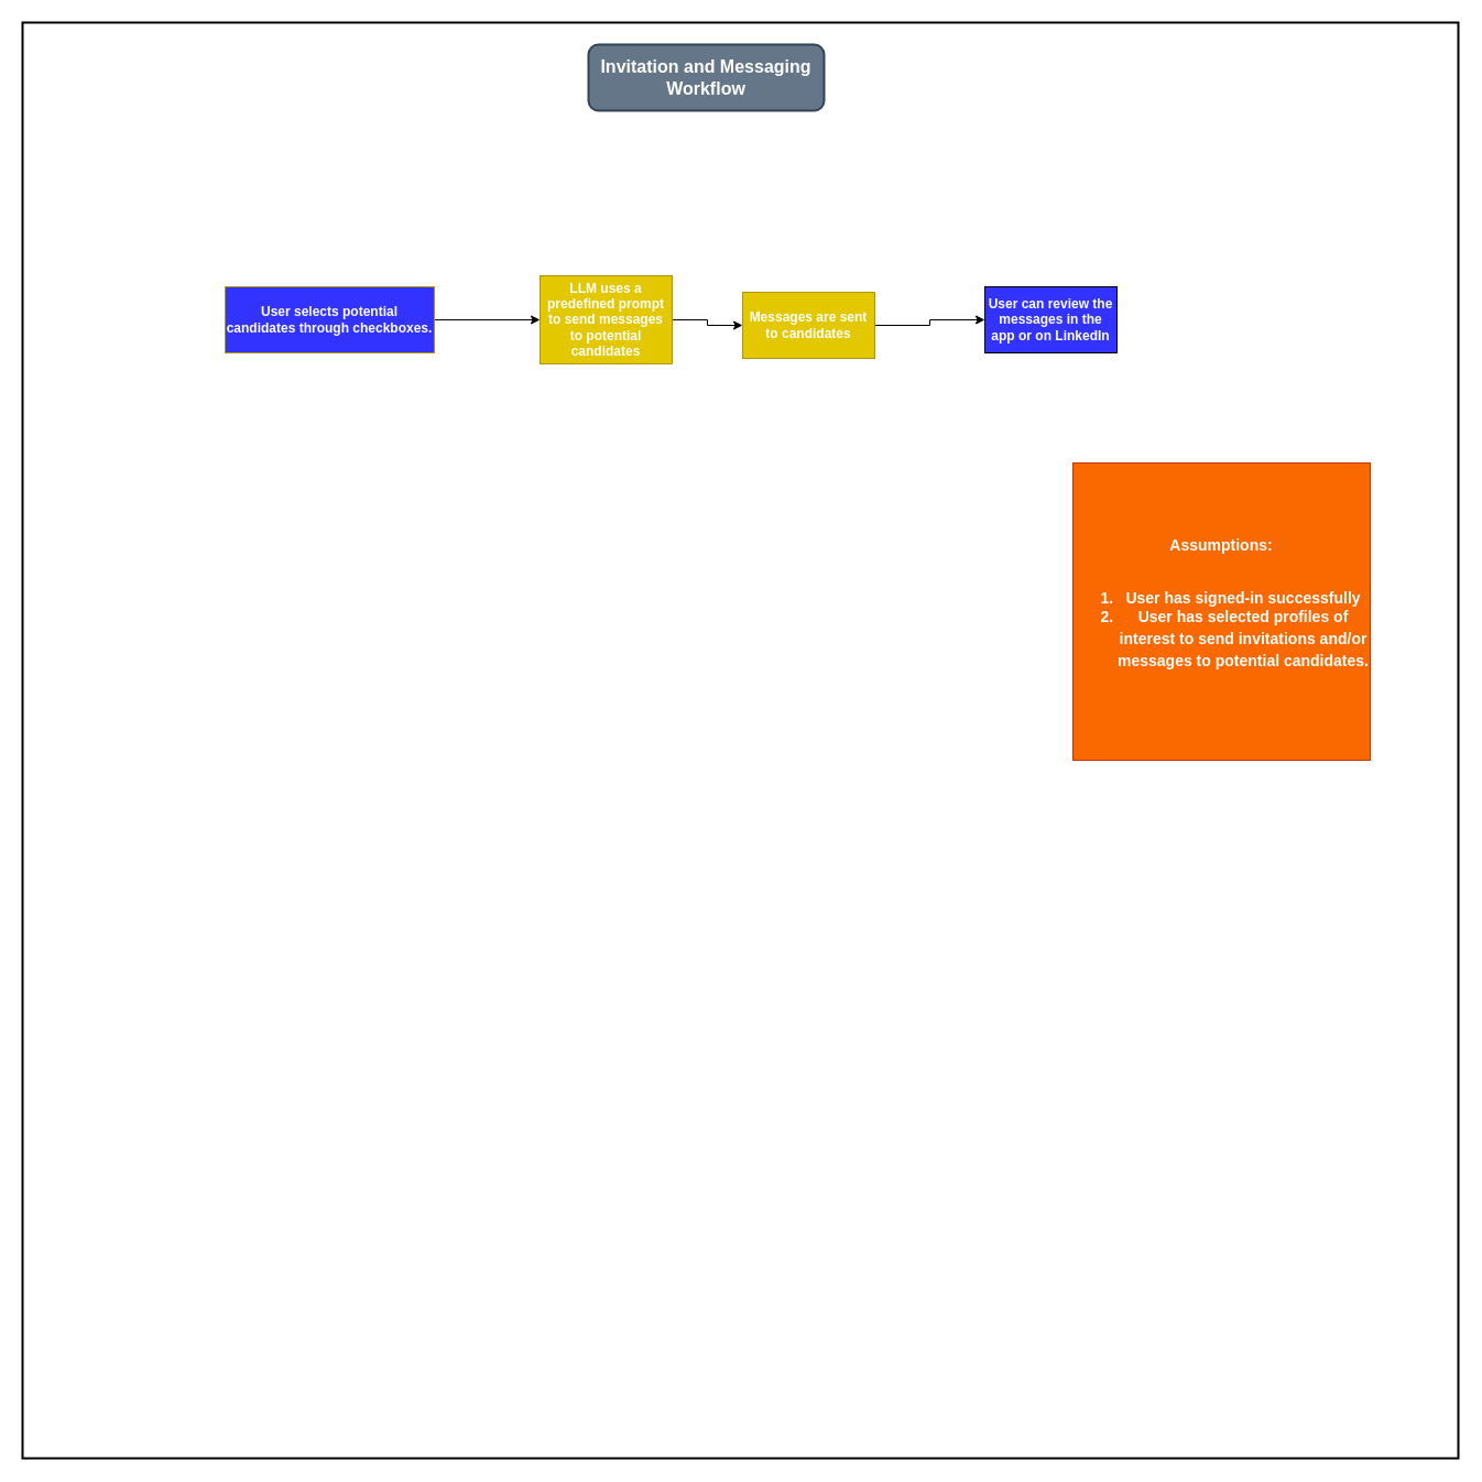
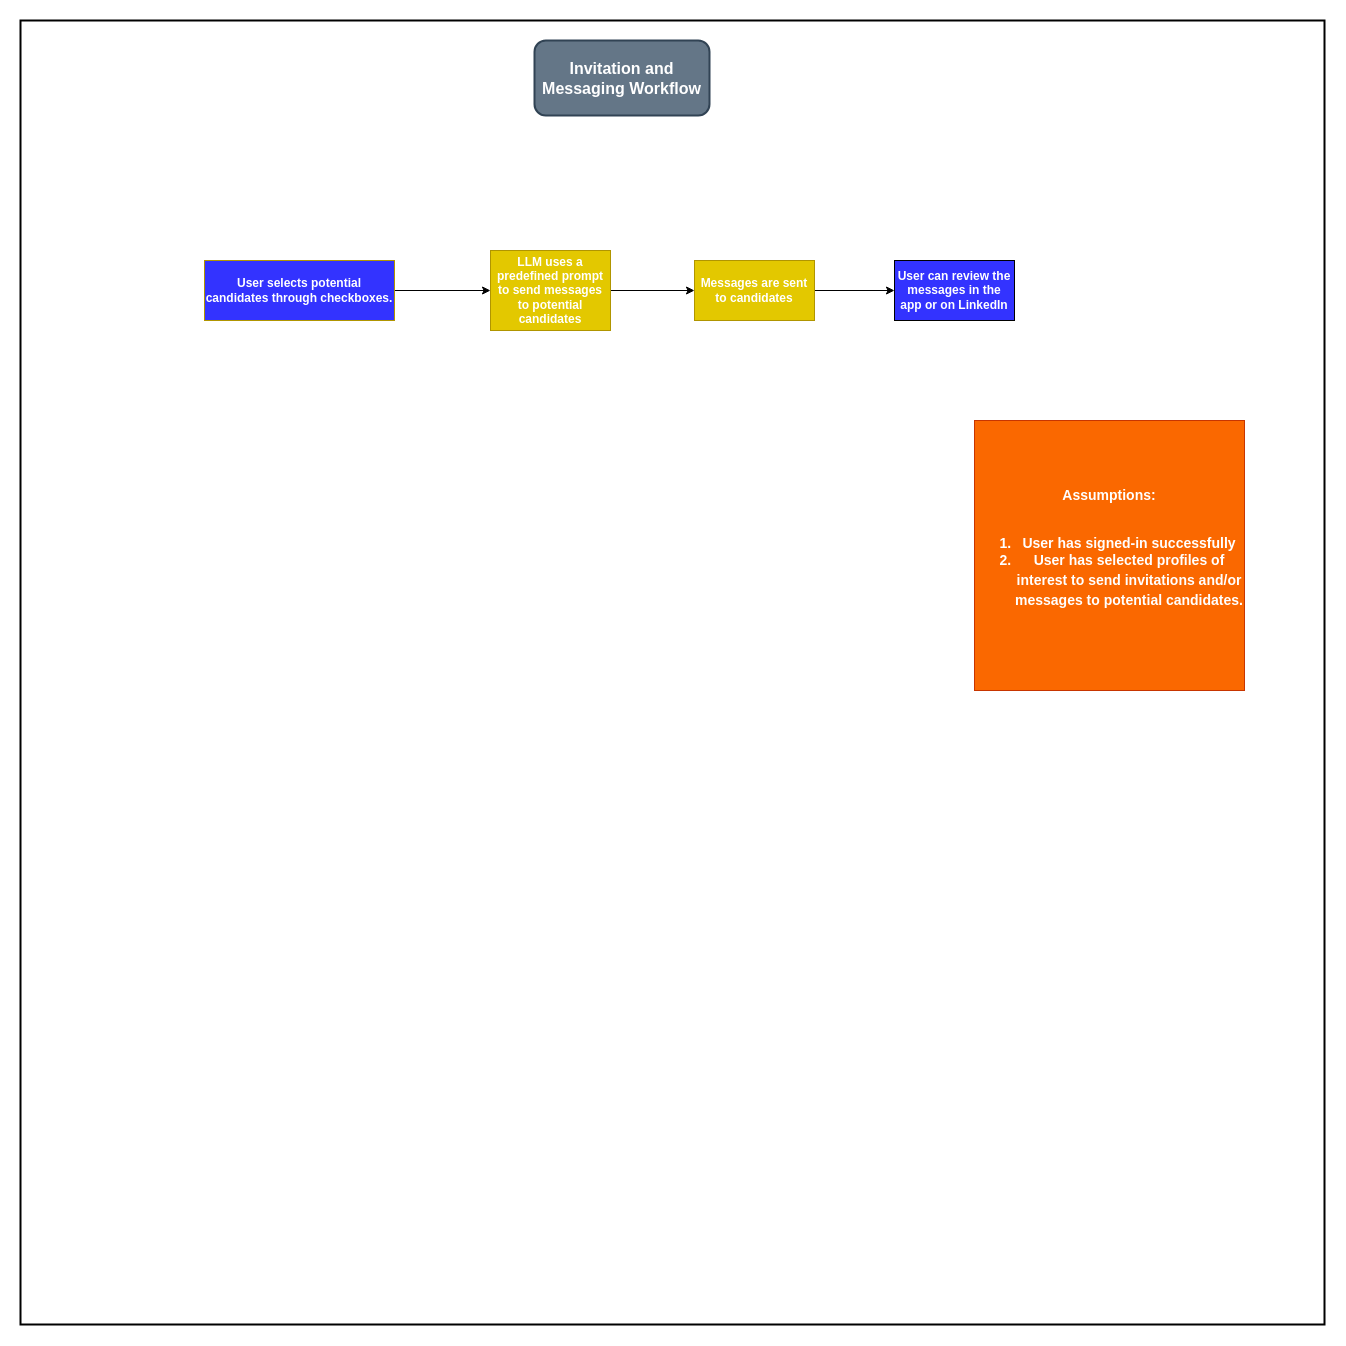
  <mxCell id="0" />
  <mxCell id="1" parent="0" />
  <mxCell id="2" value="" style="whiteSpace=wrap;html=1;aspect=fixed;fontColor=#FFFFFF;fillColor=none;strokeWidth=2;" vertex="1" parent="1"><mxGeometry x="20" y="20" width="1304" height="1304" as="geometry" /></mxCell>
  <mxCell id="3" style="edgeStyle=orthogonalEdgeStyle;rounded=0;orthogonalLoop=1;jettySize=auto;html=1;entryX=0;entryY=0.5;entryDx=0;entryDy=0;fontColor=#FFFFFF;" edge="1" parent="1" source="4" target="6"><mxGeometry relative="1" as="geometry" /></mxCell>
  <mxCell id="4" value="LLM uses a predefined prompt to send messages to potential candidates" style="rounded=0;whiteSpace=wrap;html=1;fillColor=#e3c800;strokeColor=#B09500;fontColor=#ffffff;fontStyle=1" vertex="1" parent="1"><mxGeometry x="490" y="250" width="120" height="80" as="geometry" /></mxCell>
  <mxCell id="5" style="edgeStyle=orthogonalEdgeStyle;rounded=0;orthogonalLoop=1;jettySize=auto;html=1;entryX=0;entryY=0.5;entryDx=0;entryDy=0;fontColor=#FFFFFF;" edge="1" parent="1" source="6" target="9"><mxGeometry relative="1" as="geometry" /></mxCell>
- <mxCell id="6" value="Messages are sent to candidates" style="rounded=0;whiteSpace=wrap;html=1;fillColor=#e3c800;strokeColor=#B09500;fontColor=#ffffff;fontStyle=1" vertex="1" parent="1"><mxGeometry x="674" y="265" width="120" height="60" as="geometry" /></mxCell>
+ <mxCell id="6" value="Messages are sent to candidates" style="rounded=0;whiteSpace=wrap;html=1;fillColor=#e3c800;strokeColor=#B09500;fontColor=#ffffff;fontStyle=1" vertex="1" parent="1"><mxGeometry x="694" y="260" width="120" height="60" as="geometry" /></mxCell>
  <mxCell id="7" style="edgeStyle=orthogonalEdgeStyle;rounded=0;orthogonalLoop=1;jettySize=auto;html=1;entryX=0;entryY=0.5;entryDx=0;entryDy=0;fontColor=#FFFFFF;" edge="1" parent="1" source="8" target="4"><mxGeometry relative="1" as="geometry" /></mxCell>
  <mxCell id="8" value="User selects potential candidates through checkboxes." style="rounded=0;whiteSpace=wrap;html=1;strokeColor=#B09500;fontColor=#ffffff;fillColor=#3333FF;fontStyle=1" vertex="1" parent="1"><mxGeometry x="204" y="260" width="190" height="60" as="geometry" /></mxCell>
  <mxCell id="9" value="User can review the messages in the app or on LinkedIn" style="rounded=0;whiteSpace=wrap;html=1;fillColor=#3333FF;fontColor=#FFFFFF;fontStyle=1" vertex="1" parent="1"><mxGeometry x="894" y="260" width="120" height="60" as="geometry" /></mxCell>
  <mxCell id="10" value="&lt;font style=&quot;font-size: 14px&quot;&gt;Assumptions:&lt;br&gt;&lt;br&gt;&lt;/font&gt;&lt;ol style=&quot;font-size: 14px&quot;&gt;&lt;li&gt;&lt;font style=&quot;font-size: 14px&quot;&gt;User has signed-in successfully&lt;/font&gt;&lt;/li&gt;&lt;li style=&quot;line-height: 140%&quot;&gt;&lt;font style=&quot;font-size: 14px&quot;&gt;User has selected profiles of interest to send invitations and/or messages to potential candidates.&lt;/font&gt;&lt;/li&gt;&lt;/ol&gt;" style="whiteSpace=wrap;html=1;aspect=fixed;align=center;fillColor=#fa6800;strokeColor=#C73500;fontStyle=1;fontColor=#ffffff;" vertex="1" parent="1"><mxGeometry x="974" y="420" width="270" height="270" as="geometry" /></mxCell>
- <mxCell id="11" value="Invitation and Messaging Workflow" style="rounded=1;whiteSpace=wrap;html=1;strokeWidth=2;fillColor=#647687;fontColor=#ffffff;strokeColor=#314354;fontStyle=1;fontSize=16;" vertex="1" parent="1"><mxGeometry x="534" y="40" width="214" height="60" as="geometry" /></mxCell>
+ <mxCell id="11" value="Invitation and Messaging Workflow" style="rounded=1;whiteSpace=wrap;html=1;strokeWidth=2;fillColor=#647687;fontColor=#ffffff;strokeColor=#314354;fontStyle=1;fontSize=16;" vertex="1" parent="1"><mxGeometry x="534" y="40" width="175" height="75" as="geometry" /></mxCell>
